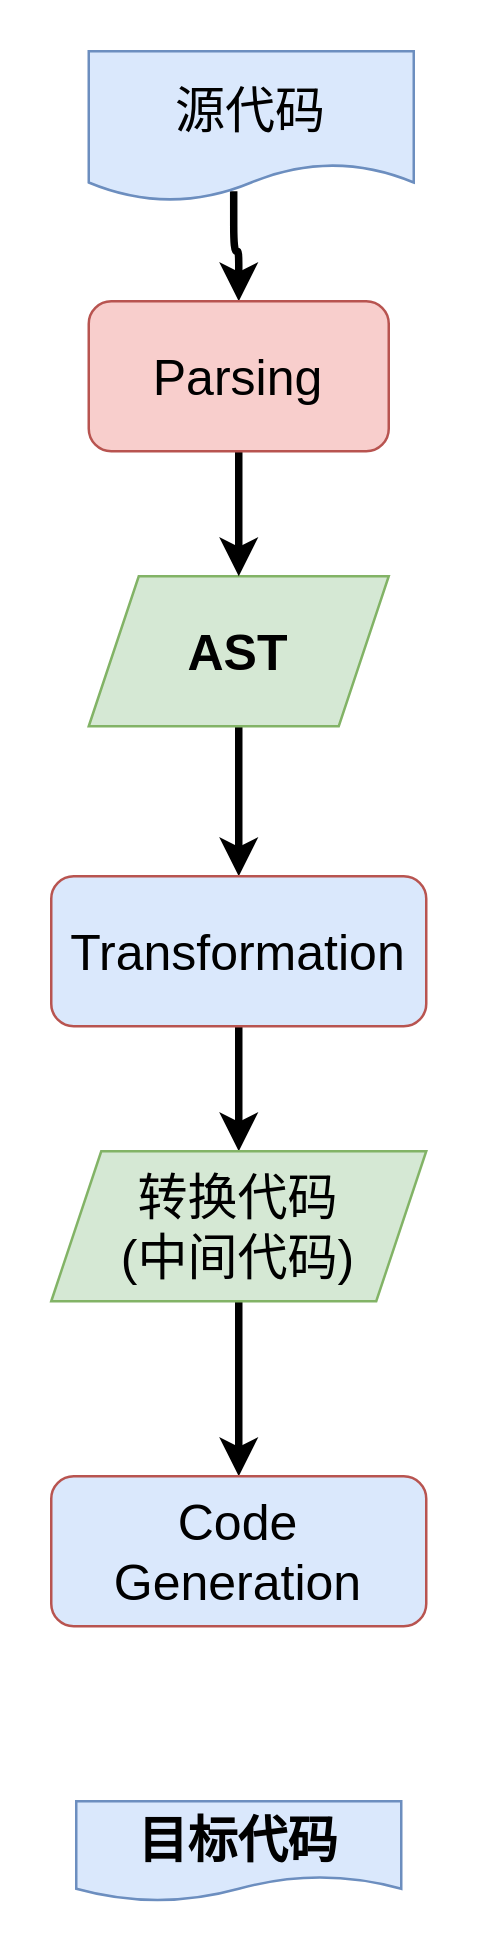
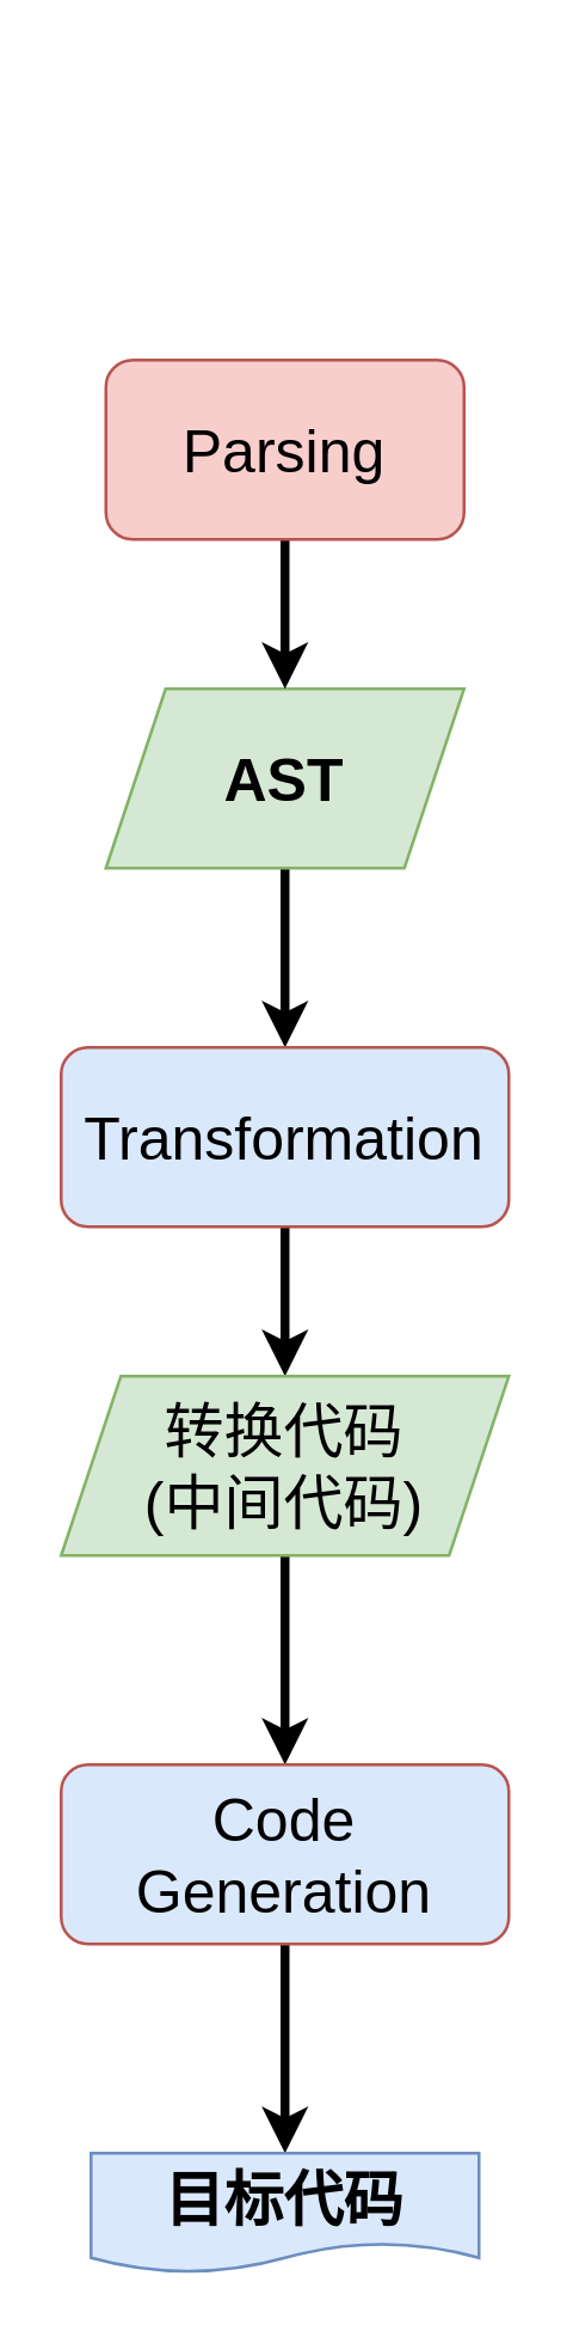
  <mxCell id="0" />
  <mxCell id="1" parent="0" />
- <mxCell id="2" value="" style="edgeStyle=orthogonalEdgeStyle;rounded=1;orthogonalLoop=1;jettySize=auto;html=1;strokeWidth=3;exitX=0.446;exitY=0.933;exitDx=0;exitDy=0;exitPerimeter=0;" edge="1" parent="1" source="3" target="7"><mxGeometry relative="1" as="geometry" /></mxCell>
- <mxCell id="3" value="&lt;font style=&quot;font-size: 20px&quot;&gt;源代码&lt;/font&gt;" style="shape=document;whiteSpace=wrap;html=1;boundedLbl=1;fillColor=#dae8fc;strokeColor=#6c8ebf;size=0.25;" vertex="1" parent="1"><mxGeometry x="35" y="20" width="130" height="60" as="geometry" /></mxCell>
  <mxCell id="4" value="" style="edgeStyle=orthogonalEdgeStyle;rounded=1;orthogonalLoop=1;jettySize=auto;html=1;strokeWidth=3;" edge="1" parent="1" source="5" target="9"><mxGeometry relative="1" as="geometry" /></mxCell>
  <mxCell id="5" value="&lt;font style=&quot;font-size: 20px&quot;&gt;&lt;b&gt;AST&lt;/b&gt;&lt;/font&gt;" style="shape=parallelogram;perimeter=parallelogramPerimeter;whiteSpace=wrap;html=1;fixedSize=1;fillColor=#d5e8d4;strokeColor=#82b366;" vertex="1" parent="1"><mxGeometry x="35" y="230" width="120" height="60" as="geometry" /></mxCell>
  <mxCell id="6" value="" style="edgeStyle=orthogonalEdgeStyle;rounded=0;orthogonalLoop=1;jettySize=auto;html=1;strokeWidth=3;" edge="1" parent="1" source="7" target="5"><mxGeometry relative="1" as="geometry" /></mxCell>
  <mxCell id="7" value="&lt;font style=&quot;font-size: 20px&quot;&gt;Parsing&lt;/font&gt;" style="rounded=1;whiteSpace=wrap;html=1;fillColor=#f8cecc;strokeColor=#b85450;" vertex="1" parent="1"><mxGeometry x="35" y="120" width="120" height="60" as="geometry" /></mxCell>
  <mxCell id="8" value="" style="edgeStyle=orthogonalEdgeStyle;rounded=1;orthogonalLoop=1;jettySize=auto;html=1;strokeWidth=3;" edge="1" parent="1" source="9" target="11"><mxGeometry relative="1" as="geometry" /></mxCell>
  <mxCell id="9" value="&lt;font style=&quot;font-size: 20px&quot;&gt;Transformation&lt;/font&gt;" style="rounded=1;whiteSpace=wrap;html=1;fillColor=#dae8fc;strokeColor=#b85450;" vertex="1" parent="1"><mxGeometry x="20" y="350" width="150" height="60" as="geometry" /></mxCell>
  <mxCell id="10" value="" style="edgeStyle=orthogonalEdgeStyle;rounded=1;orthogonalLoop=1;jettySize=auto;html=1;strokeWidth=3;" edge="1" parent="1" source="11" target="13"><mxGeometry relative="1" as="geometry" /></mxCell>
  <mxCell id="11" value="&lt;font style=&quot;font-size: 20px&quot;&gt;转换代码&lt;br&gt;(中间代码)&lt;br&gt;&lt;/font&gt;" style="shape=parallelogram;perimeter=parallelogramPerimeter;whiteSpace=wrap;html=1;fixedSize=1;fillColor=#d5e8d4;strokeColor=#82b366;" vertex="1" parent="1"><mxGeometry x="20" y="460" width="150" height="60" as="geometry" /></mxCell>
+ <mxCell id="12" value="" style="edgeStyle=orthogonalEdgeStyle;rounded=1;orthogonalLoop=1;jettySize=auto;html=1;strokeWidth=3;" edge="1" parent="1" source="13" target="14"><mxGeometry relative="1" as="geometry" /></mxCell>
  <mxCell id="13" value="&lt;font style=&quot;font-size: 20px&quot;&gt;Code Generation&lt;/font&gt;" style="rounded=1;whiteSpace=wrap;html=1;fillColor=#dae8fc;strokeColor=#b85450;" vertex="1" parent="1"><mxGeometry x="20" y="590" width="150" height="60" as="geometry" /></mxCell>
  <mxCell id="14" value="&lt;span style=&quot;font-size: 20px&quot;&gt;&lt;b&gt;目标代码&lt;/b&gt;&lt;/span&gt;" style="shape=document;whiteSpace=wrap;html=1;boundedLbl=1;fillColor=#dae8fc;strokeColor=#6c8ebf;size=0.25;" vertex="1" parent="1"><mxGeometry x="30" y="720" width="130" height="40" as="geometry" /></mxCell>
